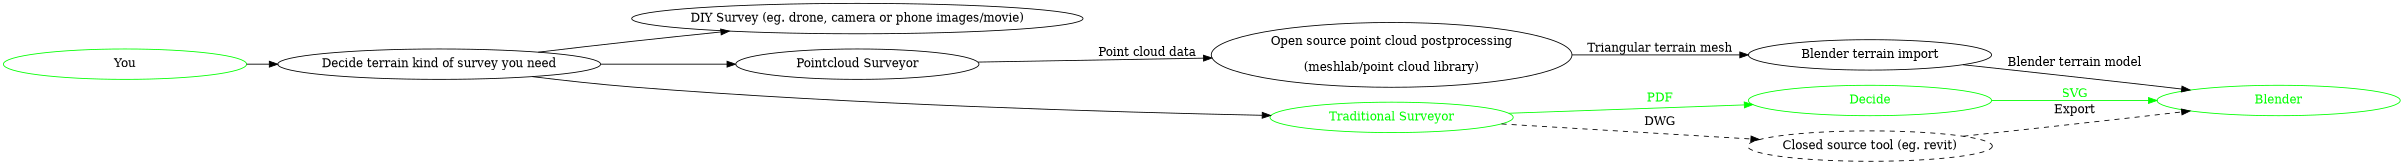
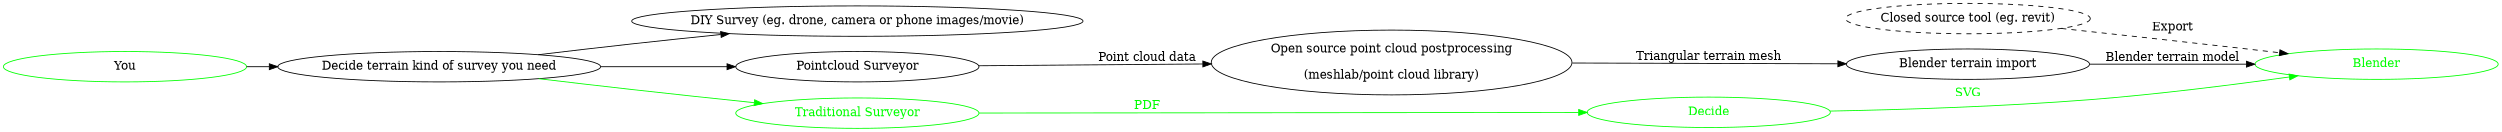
  digraph {
    rankdir=LR
    n1 [label="Decide terrain kind of survey you need"]
    n2 [label="DIY Survey (eg. drone, camera or phone images/movie)" width=4]
    n3 [label="Pointcloud Surveyor" width=4]
    n4 [color=green fontcolor=green label="Traditional Surveyor" width=4]
    n5 [label="Open source point cloud postprocessing\r\n(meshlab/point cloud library)" width=4]
    n6 [color=green fontcolor=green label=Decide width=4]
    n7 [label="Closed source tool (eg. revit)" style=dashed width=4]
    n8 [label="Blender terrain import" width=4]
    n9 [color=green fontcolor=green label=Blender width=4]
    n10 [color=green label=You width=4]
    n1 -> n2
    n1 -> n3
-   n1 -> n4 [color=black]
+   n1 -> n4 [color=green]
    n3 -> n5 [label="Point cloud data"]
    n4 -> n6 [color=green fontcolor=green label=PDF]
-   n4 -> n7 [label=DWG style=dashed]
    n5 -> n8 [label="Triangular terrain mesh"]
    n6 -> n9 [color=green fontcolor=green label=SVG]
    n7 -> n9 [label=Export style=dashed]
    n8 -> n9 [label="Blender terrain model"]
    n10 -> n1
  }
